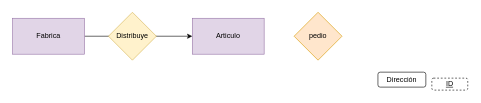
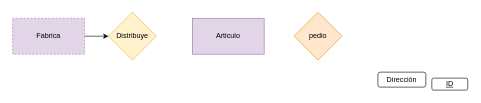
  <mxCell id="0" />
  <mxCell id="1" parent="0" />
  <mxCell id="2" value="Articulo" style="rounded=0;whiteSpace=wrap;html=1;fillColor=#e1d5e7;strokeColor=#9673a6;" vertex="1" parent="1"><mxGeometry x="320" y="30" width="120" height="60" as="geometry" /></mxCell>
  <mxCell id="3" value="pedio" style="rhombus;whiteSpace=wrap;html=1;fillColor=#ffe6cc;strokeColor=#d79b00;" vertex="1" parent="1"><mxGeometry x="490" y="20" width="80" height="80" as="geometry" /></mxCell>
- <mxCell id="4" style="edgeStyle=orthogonalEdgeStyle;rounded=0;orthogonalLoop=1;jettySize=auto;html=1;entryX=0;entryY=0.5;entryDx=0;entryDy=0;" edge="1" parent="1" source="5" target="2"><mxGeometry relative="1" as="geometry" /></mxCell>
- <mxCell id="5" value="Fabrica" style="rounded=0;whiteSpace=wrap;html=1;fillColor=#e1d5e7;strokeColor=#9673a6;" vertex="1" parent="1"><mxGeometry x="20" y="30" width="120" height="60" as="geometry" /></mxCell>
+ <mxCell id="4" style="edgeStyle=orthogonalEdgeStyle;rounded=0;orthogonalLoop=1;jettySize=auto;html=1;" edge="1" parent="1" source="5" target="6"><mxGeometry relative="1" as="geometry" /></mxCell>
+ <mxCell id="5" value="Fabrica" style="rounded=0;whiteSpace=wrap;html=1;fillColor=#e1d5e7;strokeColor=#9673a6;dashed=1;" vertex="1" parent="1"><mxGeometry x="20" y="30" width="120" height="60" as="geometry" /></mxCell>
  <mxCell id="6" value="Distribuye" style="rhombus;whiteSpace=wrap;html=1;fillColor=#fff2cc;strokeColor=#d6b656;" vertex="1" parent="1"><mxGeometry x="180" y="20" width="80" height="80" as="geometry" /></mxCell>
- <mxCell id="7" value="&lt;u&gt;ID&lt;/u&gt;" style="rounded=1;whiteSpace=wrap;html=1;dashed=1;" vertex="1" parent="1"><mxGeometry x="720" y="130" width="60" height="20" as="geometry" /></mxCell>
+ <mxCell id="7" value="&lt;u&gt;ID&lt;/u&gt;" style="rounded=1;whiteSpace=wrap;html=1;" vertex="1" parent="1"><mxGeometry x="720" y="130" width="60" height="20" as="geometry" /></mxCell>
  <mxCell id="8" value="Dirección" style="rounded=1;whiteSpace=wrap;html=1;" vertex="1" parent="1"><mxGeometry x="630" y="120" width="80" height="25" as="geometry" /></mxCell>
